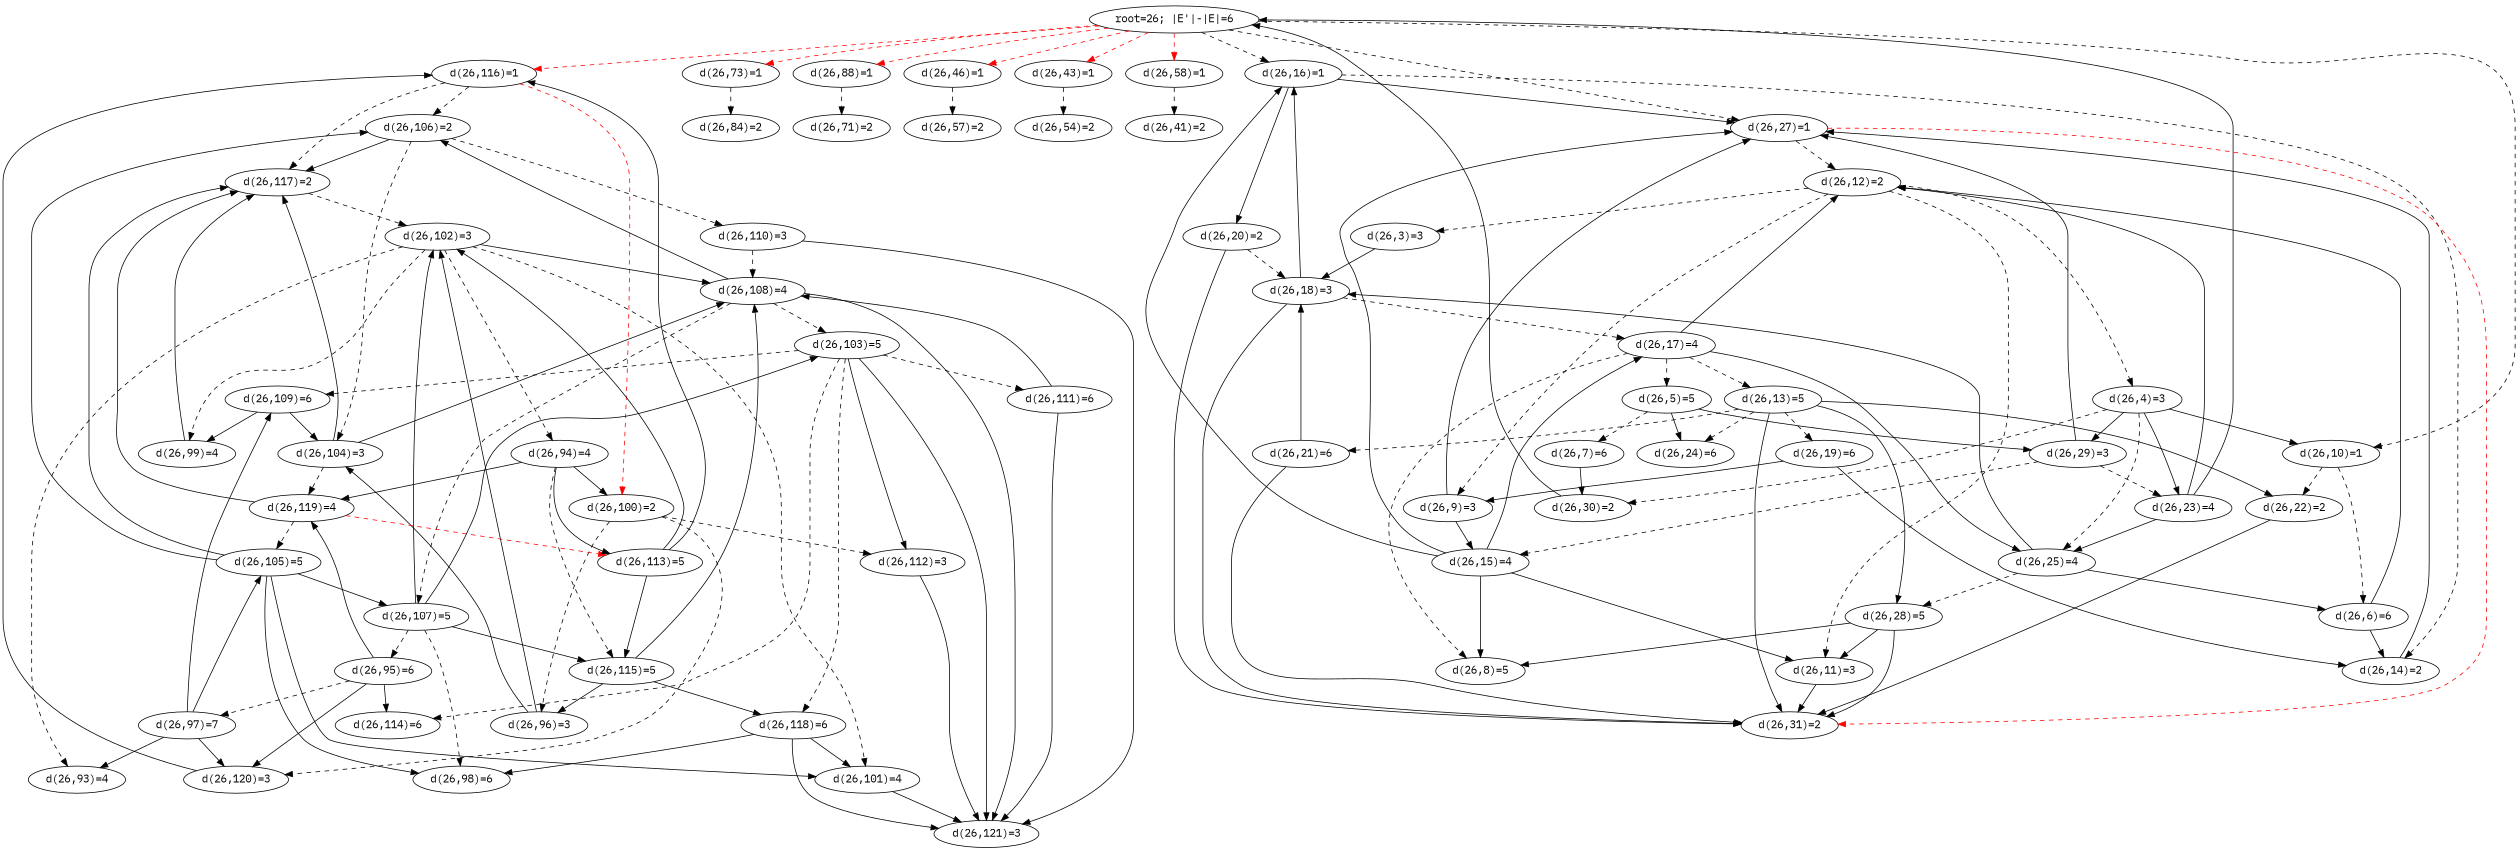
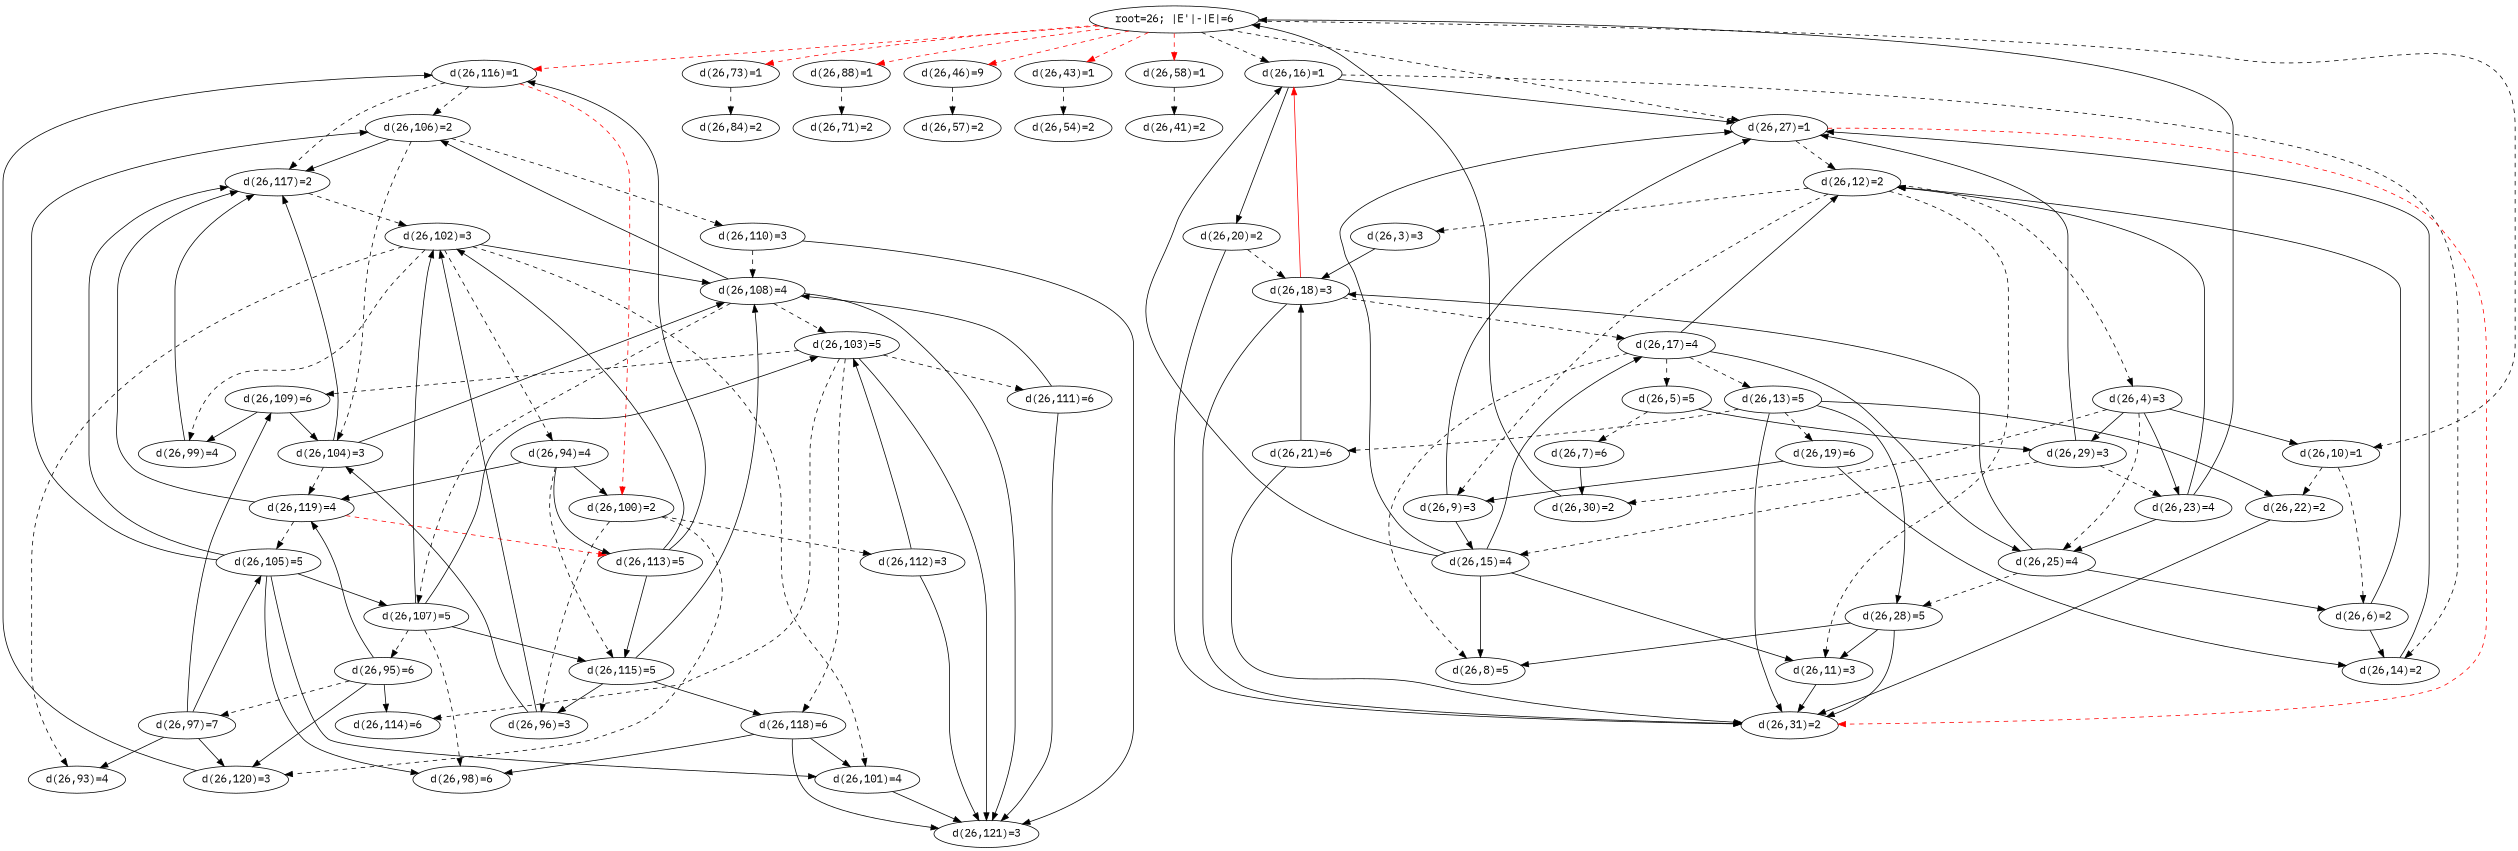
  digraph {
    fontname="IBM Plex Mono"
    node [fontname="IBM Plex Mono"]
    edge [fontname="IBM Plex Mono"]
    n1 [label="d(26,116)=1"]
    n2 [label="d(26,106)=2"]
    n3 [label="d(26,100)=2"]
    n4 [label="d(26,117)=2"]
    n5 [label="d(26,104)=3"]
    n6 [label="d(26,110)=3"]
    n7 [label="d(26,120)=3"]
    n8 [label="d(26,96)=3"]
    n9 [label="d(26,112)=3"]
    n10 [label="d(26,102)=3"]
    n11 [label="d(26,108)=4"]
    n12 [label="d(26,119)=4"]
    n13 [label="d(26,121)=3"]
    n14 [label="d(26,101)=4"]
    n15 [label="d(26,93)=4"]
    n16 [label="d(26,99)=4"]
    n17 [label="d(26,94)=4"]
    n18 [label="d(26,105)=5"]
    n19 [label="d(26,98)=6"]
    n20 [label="d(26,107)=5"]
    n21 [label="d(26,95)=6"]
    n22 [label="d(26,115)=5"]
    n23 [label="d(26,103)=5"]
    n24 [label="d(26,97)=7"]
    n25 [label="d(26,114)=6"]
    n26 [label="d(26,118)=6"]
    n27 [label="d(26,109)=6"]
    n28 [label="d(26,111)=6"]
    n29 [label="d(26,113)=5"]
    n30 [label="d(26,84)=2"]
    n31 [label="d(26,73)=1"]
    n32 [label="d(26,71)=2"]
    n33 [label="d(26,88)=1"]
    n34 [label="d(26,57)=2"]
-   n35 [label="d(26,46)=1"]
+   n35 [label="d(26,46)=9"]
    n36 [label="d(26,54)=2"]
    n37 [label="d(26,43)=1"]
    n38 [label="d(26,41)=2"]
    n39 [label="d(26,58)=1"]
    n40 [label="root=26; |E'|-|E|=6"]
    n41 [label="d(26,16)=1"]
    n42 [label="d(26,10)=1"]
    n43 [label="d(26,27)=1"]
    n44 [label="d(26,14)=2"]
    n45 [label="d(26,20)=2"]
-   n46 [label="d(26,6)=6"]
+   n46 [label="d(26,6)=2"]
    n47 [label="d(26,22)=2"]
    n48 [label="d(26,12)=2"]
    n49 [label="d(26,31)=2"]
    n50 [label="d(26,18)=3"]
    n51 [label="d(26,30)=2"]
    n52 [label="d(26,11)=3"]
    n53 [label="d(26,3)=3"]
    n54 [label="d(26,9)=3"]
    n55 [label="d(26,4)=3"]
    n56 [label="d(26,15)=4"]
    n57 [label="d(26,8)=5"]
    n58 [label="d(26,17)=4"]
    n59 [label="d(26,5)=5"]
    n60 [label="d(26,25)=4"]
    n61 [label="d(26,13)=5"]
    n62 [label="d(26,7)=6"]
    n63 [label="d(26,29)=3"]
-   n64 [label="d(26,24)=6"]
    n65 [label="d(26,28)=5"]
    n66 [label="d(26,19)=6"]
    n67 [label="d(26,21)=6"]
    n68 [label="d(26,23)=4"]
    n1 -> n2 [style=dashed]
    n1 -> n3 [color=red style=dashed]
    n1 -> n4 [style=dashed]
    n2 -> n4
    n2 -> n5 [style=dashed]
    n2 -> n6 [style=dashed]
    n3 -> n7 [style=dashed]
    n3 -> n8 [style=dashed]
    n3 -> n9 [style=dashed]
    n4 -> n10 [style=dashed]
    n5 -> n4
    n5 -> n11
    n5 -> n12 [style=dashed]
    n6 -> n11 [style=dashed]
    n6 -> n13
    n7 -> n1
    n8 -> n5
    n8 -> n10
    n9 -> n13
    n10 -> n11
    n10 -> n14 [style=dashed]
    n10 -> n15 [style=dashed]
    n10 -> n16 [style=dashed]
    n10 -> n17 [style=dashed]
    n11 -> n2
    n11 -> n13
    n11 -> n20 [style=dashed]
    n11 -> n23 [style=dashed]
    n12 -> n4
    n12 -> n18 [style=dashed]
    n12 -> n29 [color=red style=dashed]
    n14 -> n13
    n16 -> n4
    n17 -> n3
    n17 -> n12
    n17 -> n22 [style=dashed]
    n17 -> n29
    n18 -> n2
    n18 -> n4
    n18 -> n14
    n18 -> n19
    n18 -> n20
    n20 -> n10
    n20 -> n19 [style=dashed]
    n20 -> n21 [style=dashed]
    n20 -> n22
    n20 -> n23
    n21 -> n7
    n21 -> n12
    n21 -> n24 [style=dashed]
    n21 -> n25
    n22 -> n8
    n22 -> n11
    n22 -> n26
-   n23 -> n9
+   n9 -> n23
    n23 -> n13
    n23 -> n25 [style=dashed]
    n23 -> n26 [style=dashed]
    n23 -> n27 [style=dashed]
    n23 -> n28 [style=dashed]
    n24 -> n7
    n24 -> n15
    n24 -> n18
    n24 -> n27
    n26 -> n13
    n26 -> n14
    n26 -> n19
    n27 -> n5
    n27 -> n16
    n28 -> n11
    n28 -> n13
    n29 -> n1
    n29 -> n10
    n29 -> n22
    n31 -> n30 [style=dashed]
    n33 -> n32 [style=dashed]
    n35 -> n34 [style=dashed]
    n37 -> n36 [style=dashed]
    n39 -> n38 [style=dashed]
    n40 -> n1 [color=red style=dashed]
    n40 -> n31 [color=red style=dashed]
    n40 -> n33 [color=red style=dashed]
    n40 -> n35 [color=red style=dashed]
    n40 -> n37 [color=red style=dashed]
    n40 -> n39 [color=red style=dashed]
    n40 -> n41 [style=dashed]
    n40 -> n42 [style=dashed]
    n40 -> n43 [style=dashed]
    n41 -> n43
    n41 -> n44 [style=dashed]
    n41 -> n45 [style=solid]
    n42 -> n46 [style=dashed]
    n42 -> n47 [style=dashed]
    n43 -> n48 [style=dashed]
    n43 -> n49 [color=red style=dashed]
    n44 -> n43
    n45 -> n49
    n45 -> n50 [style=dashed]
    n46 -> n44
    n46 -> n48
    n47 -> n49
    n48 -> n52 [style=dashed]
    n48 -> n53 [style=dashed]
    n48 -> n54 [style=dashed]
    n48 -> n55 [style=dashed]
-   n50 -> n41
+   n50 -> n41 [color=red]
    n50 -> n49
    n50 -> n58 [style=dashed]
    n51 -> n40
    n52 -> n49
    n53 -> n50
    n54 -> n43
    n54 -> n56
    n55 -> n42
    n55 -> n51 [style=dashed]
    n55 -> n60 [style=dashed]
    n55 -> n63
    n55 -> n68
    n56 -> n41
    n56 -> n43
    n56 -> n52
    n56 -> n57
    n56 -> n58
    n58 -> n48
    n58 -> n57 [style=dashed]
    n58 -> n59 [style=dashed]
    n58 -> n60
    n58 -> n61 [style=dashed]
    n59 -> n62 [style=dashed]
    n59 -> n63
-   n59 -> n64
    n60 -> n46
    n60 -> n50
    n60 -> n65 [style=dashed]
    n61 -> n47
    n61 -> n49
-   n61 -> n64 [style=dashed]
    n61 -> n65
    n61 -> n66 [style=dashed]
    n61 -> n67 [style=dashed]
    n62 -> n51
    n63 -> n43
    n63 -> n56 [style=dashed]
    n63 -> n68 [style=dashed]
    n65 -> n49
    n65 -> n52
    n65 -> n57
    n66 -> n44
    n66 -> n54
    n67 -> n49
    n67 -> n50
    n68 -> n40
    n68 -> n48
    n68 -> n60
  }
